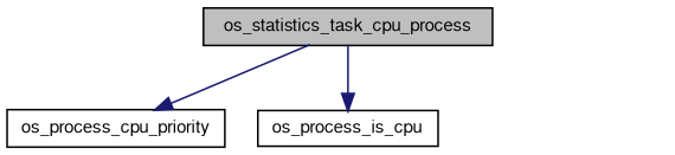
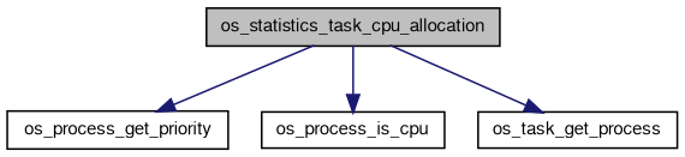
  digraph {
    rankdir=TB
    node [color=black fillcolor=white fontname=FreeSans fontsize=10 shape=record style=filled]
    edge [color=midnightblue fontname=FreeSans fontsize=10 labelfontname=FreeSans labelfontsize=10 style=solid]
-   n1 [fillcolor=grey75 fontcolor=black height=0.2 label=os_statistics_task_cpu_process width=0.4]
-   n2 [height=0.2 label=os_process_cpu_priority width=0.4]
+   n1 [fillcolor=grey75 fontcolor=black height=0.2 label=os_statistics_task_cpu_allocation width=0.4]
+   n2 [height=0.2 label=os_process_get_priority width=0.4]
    n3 [height=0.2 label=os_process_is_cpu width=0.4]
+   n4 [height=0.2 label=os_task_get_process width=0.4]
    n1 -> n2
    n1 -> n3
+   n1 -> n4
  }
